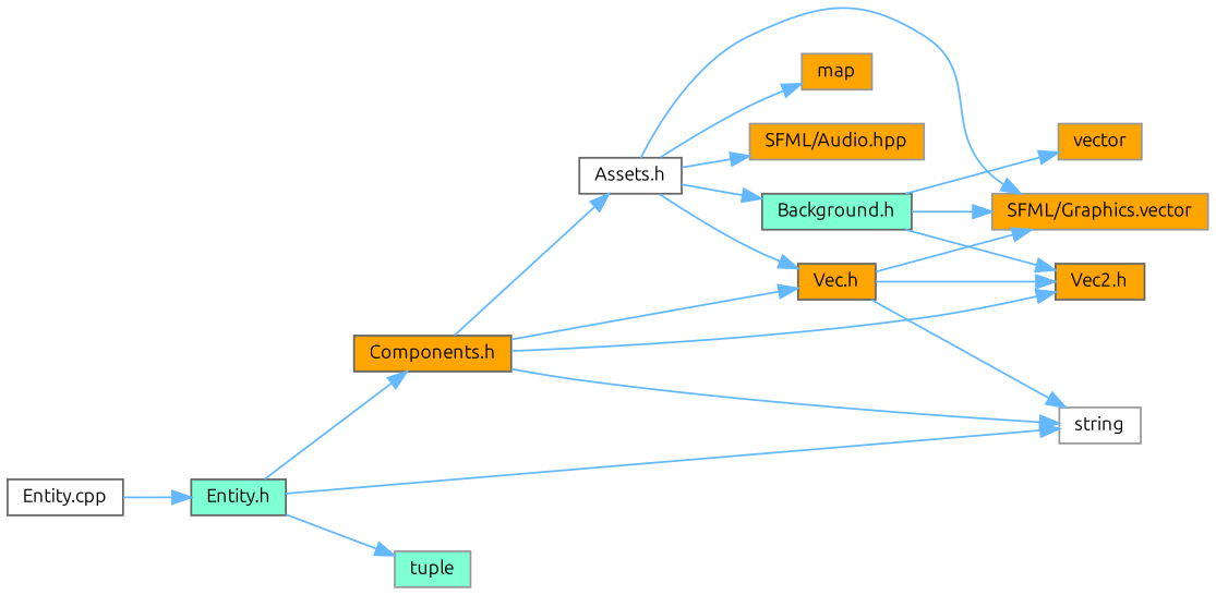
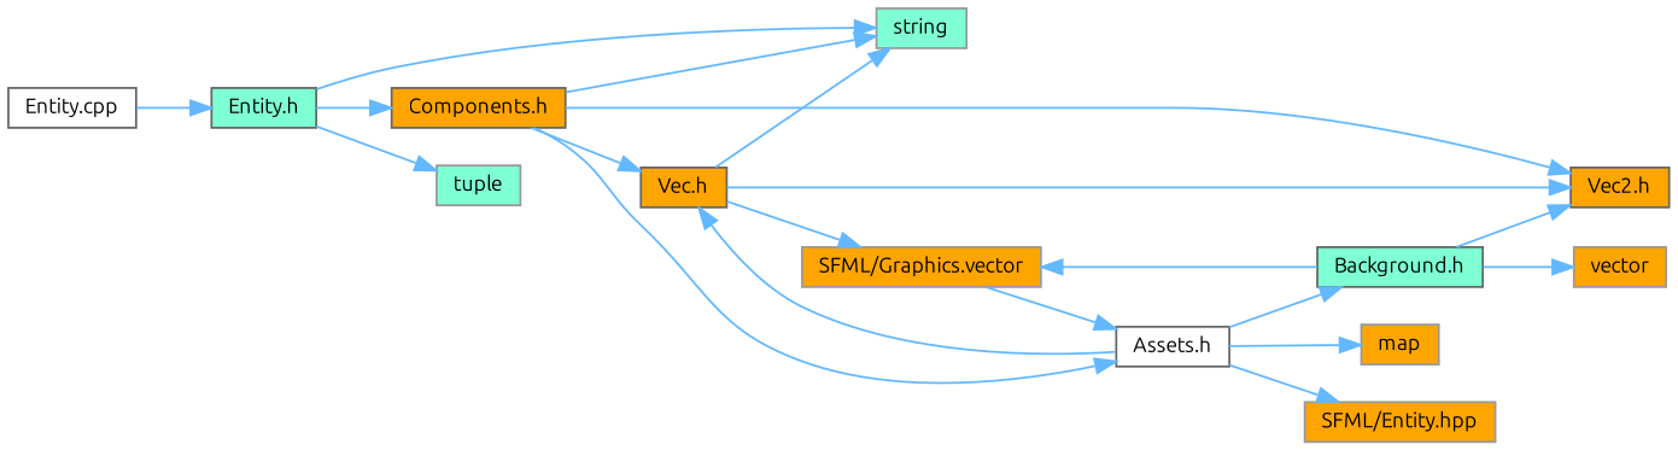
  digraph {
    fontname=Ubuntu
    rankdir=LR
    node [color=grey40 fillcolor=orange fontname=Ubuntu fontsize=10 shape=box style=filled]
    edge [color=steelblue1 fontname=Ubuntu fontsize=10 labelfontname=Helvetica labelfontsize=10 style=solid]
    n1 [color=gray40 fillcolor=white fontcolor=black height=0.2 label="Entity.cpp" width=0.4]
    n2 [fillcolor=aquamarine height=0.2 label="Entity.h" width=0.4]
    n3 [height=0.2 label="Components.h" width=0.4]
-   n4 [color=grey60 fillcolor=white height=0.2 label=string width=0.4]
+   n4 [color=grey60 fillcolor=aquamarine height=0.2 label=string width=0.4]
    n5 [color=grey60 fillcolor=aquamarine height=0.2 label=tuple width=0.4]
    n6 [height=0.2 label="Vec.h" width=0.4]
    n7 [height=0.2 label="Vec2.h" width=0.4]
    n8 [fillcolor=white height=0.2 label="Assets.h" width=0.4]
    n9 [color=grey60 height=0.2 label="SFML/Graphics.vector" width=0.4]
    n10 [color=grey60 height=0.2 label=map width=0.4]
-   n11 [color=grey60 height=0.2 label="SFML/Audio.hpp" width=0.4]
+   n11 [color=grey60 height=0.2 label="SFML/Entity.hpp" width=0.4]
    n12 [fillcolor=aquamarine height=0.2 label="Background.h" width=0.4]
    n13 [color=grey60 height=0.2 label=vector width=0.4]
    n1 -> n2
    n2 -> n3
    n2 -> n4
    n2 -> n5
    n3 -> n4
    n3 -> n6
    n3 -> n7
    n3 -> n8
    n6 -> n4
    n6 -> n7
    n6 -> n9
    n8 -> n6
-   n8 -> n9
+   n9 -> n8
    n8 -> n10
    n8 -> n11
    n8 -> n12
    n12 -> n7
    n12 -> n9
    n12 -> n13
  }
